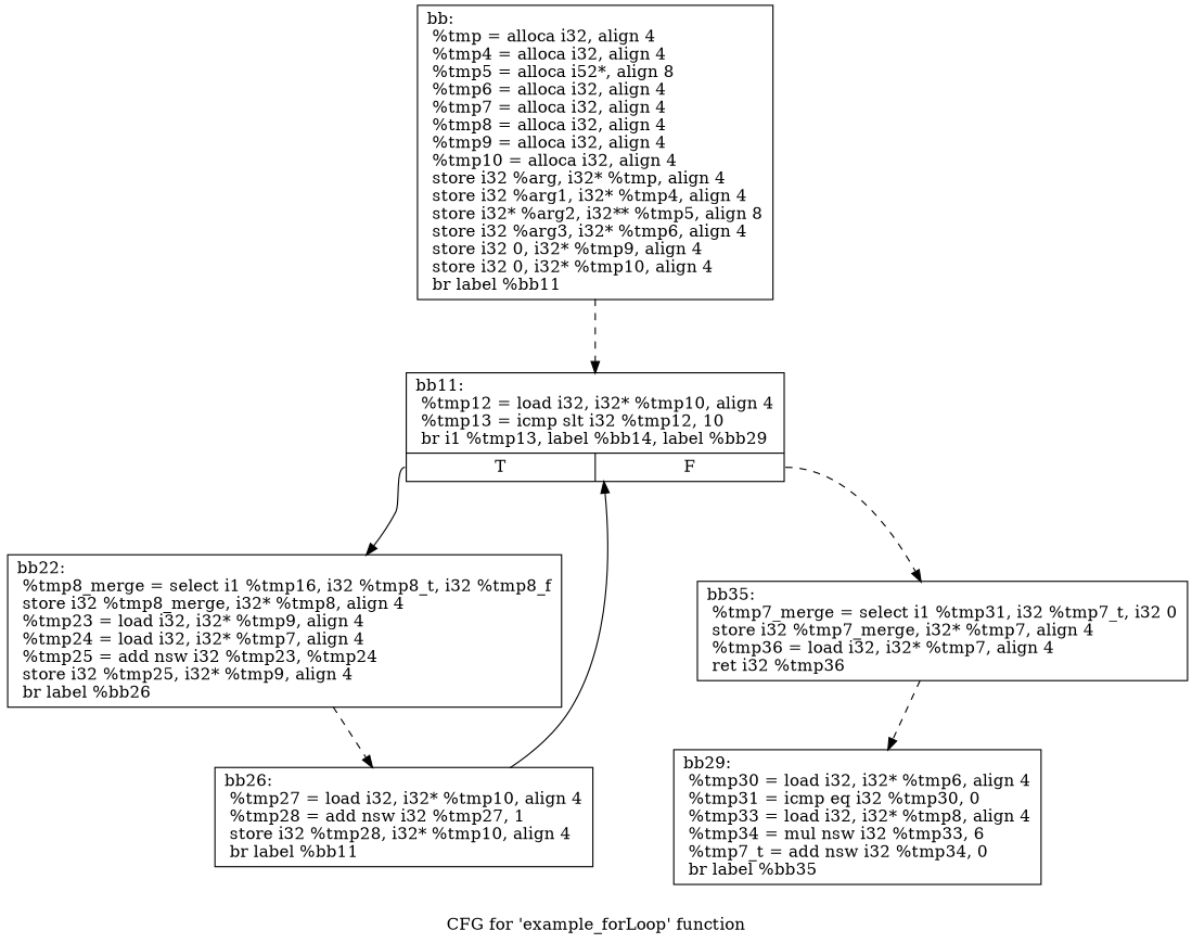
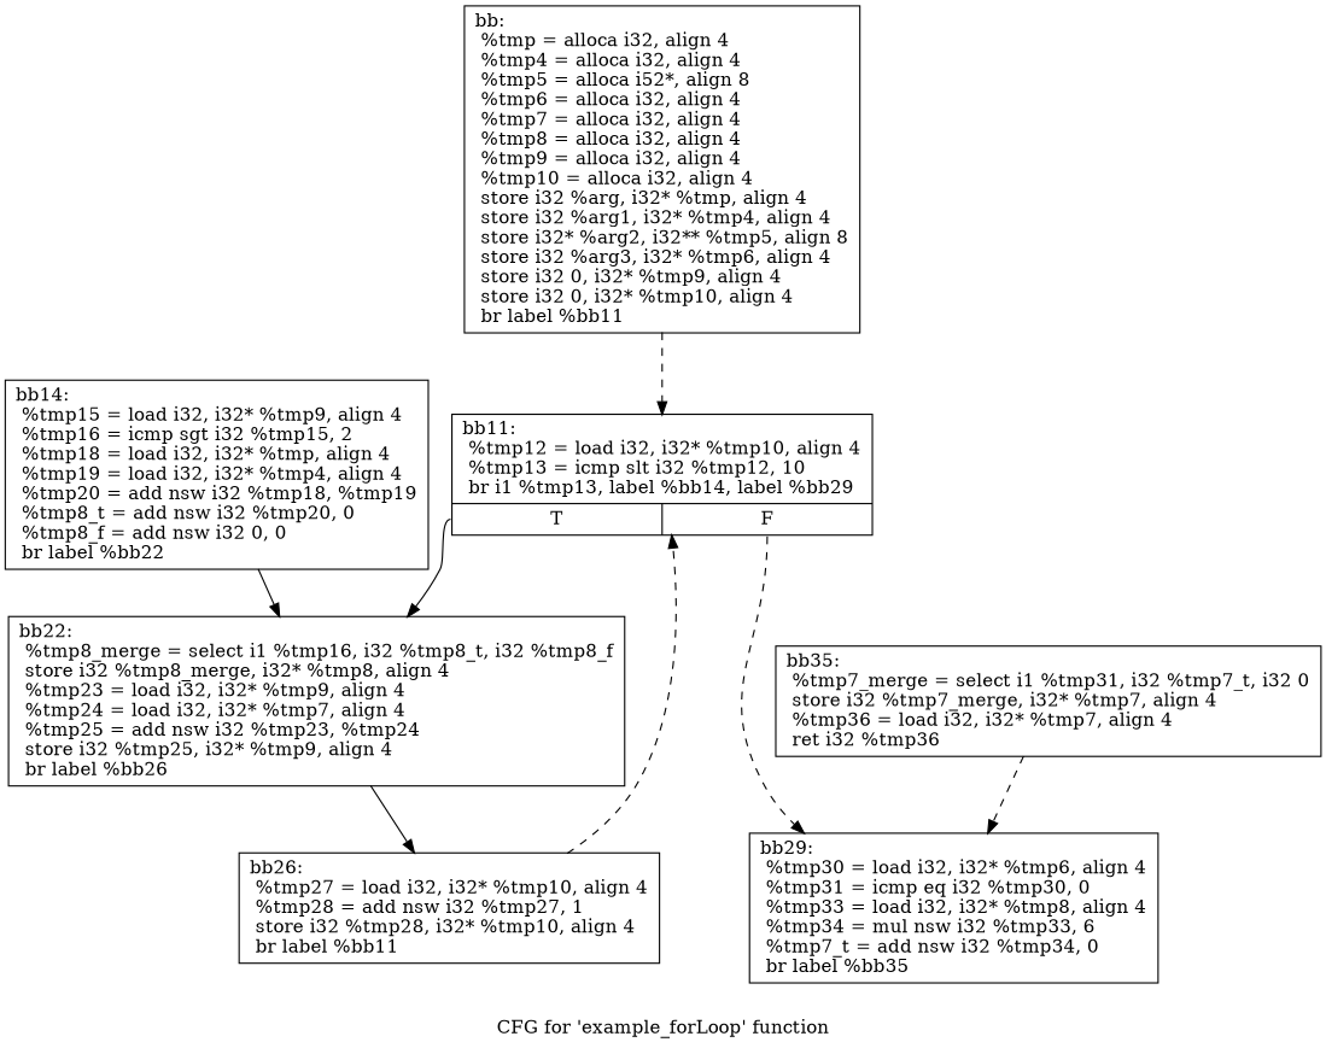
  digraph {
    label="CFG for 'example_forLoop' function"
    node [shape=record]
    edge [style=dashed]
    n1 [label="{bb:\l  %tmp = alloca i32, align 4\l  %tmp4 = alloca i32, align 4\l  %tmp5 = alloca i52*, align 8\l  %tmp6 = alloca i32, align 4\l  %tmp7 = alloca i32, align 4\l  %tmp8 = alloca i32, align 4\l  %tmp9 = alloca i32, align 4\l  %tmp10 = alloca i32, align 4\l  store i32 %arg, i32* %tmp, align 4\l  store i32 %arg1, i32* %tmp4, align 4\l  store i32* %arg2, i32** %tmp5, align 8\l  store i32 %arg3, i32* %tmp6, align 4\l  store i32 0, i32* %tmp9, align 4\l  store i32 0, i32* %tmp10, align 4\l  br label %bb11\l}"]
    n2 [label="{bb11:                                             \l  %tmp12 = load i32, i32* %tmp10, align 4\l  %tmp13 = icmp slt i32 %tmp12, 10\l  br i1 %tmp13, label %bb14, label %bb29\l|{<s0>T|<s1>F}}"]
    n3 [label="{bb29:                                             \l  %tmp30 = load i32, i32* %tmp6, align 4\l  %tmp31 = icmp eq i32 %tmp30, 0\l  %tmp33 = load i32, i32* %tmp8, align 4\l  %tmp34 = mul nsw i32 %tmp33, 6\l  %tmp7_t = add nsw i32 %tmp34, 0\l  br label %bb35\l}"]
    n4 [label="{bb22:                                             \l  %tmp8_merge = select i1 %tmp16, i32 %tmp8_t, i32 %tmp8_f\l  store i32 %tmp8_merge, i32* %tmp8, align 4\l  %tmp23 = load i32, i32* %tmp9, align 4\l  %tmp24 = load i32, i32* %tmp7, align 4\l  %tmp25 = add nsw i32 %tmp23, %tmp24\l  store i32 %tmp25, i32* %tmp9, align 4\l  br label %bb26\l}"]
+   n5 [label="{bb14:                                             \l  %tmp15 = load i32, i32* %tmp9, align 4\l  %tmp16 = icmp sgt i32 %tmp15, 2\l  %tmp18 = load i32, i32* %tmp, align 4\l  %tmp19 = load i32, i32* %tmp4, align 4\l  %tmp20 = add nsw i32 %tmp18, %tmp19\l  %tmp8_t = add nsw i32 %tmp20, 0\l  %tmp8_f = add nsw i32 0, 0\l  br label %bb22\l}"]
    n6 [label="{bb26:                                             \l  %tmp27 = load i32, i32* %tmp10, align 4\l  %tmp28 = add nsw i32 %tmp27, 1\l  store i32 %tmp28, i32* %tmp10, align 4\l  br label %bb11\l}"]
    n7 [label="{bb35:                                             \l  %tmp7_merge = select i1 %tmp31, i32 %tmp7_t, i32 0\l  store i32 %tmp7_merge, i32* %tmp7, align 4\l  %tmp36 = load i32, i32* %tmp7, align 4\l  ret i32 %tmp36\l}"]
    n1 -> n2
-   n2 -> n7 [tailport=s1]
+   n2 -> n3 [tailport=s1]
    n2 -> n4 [style=solid tailport=s0]
-   n4 -> n6
-   n6 -> n2 [style=solid]
+   n4 -> n6 [style=solid]
+   n5 -> n4 [style=solid]
+   n6 -> n2
    n7 -> n3
  }
